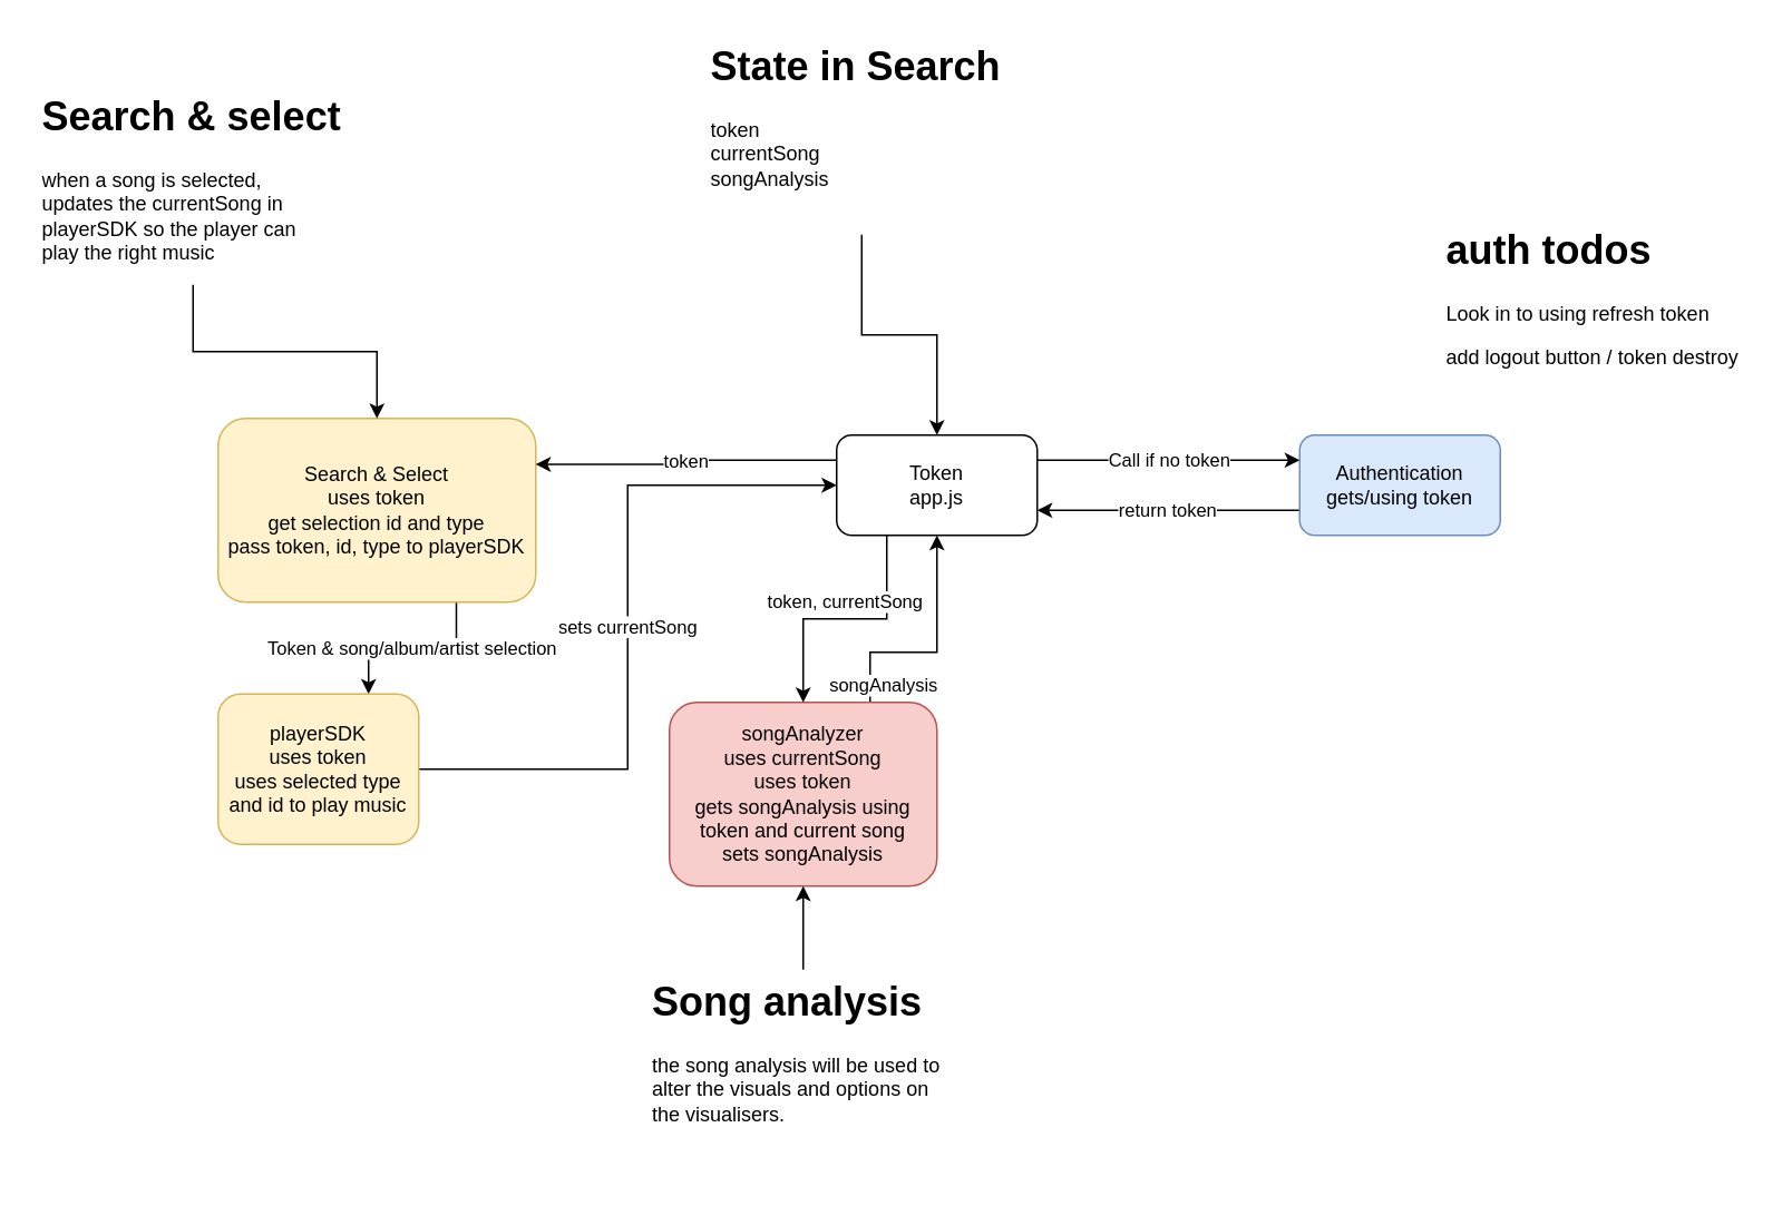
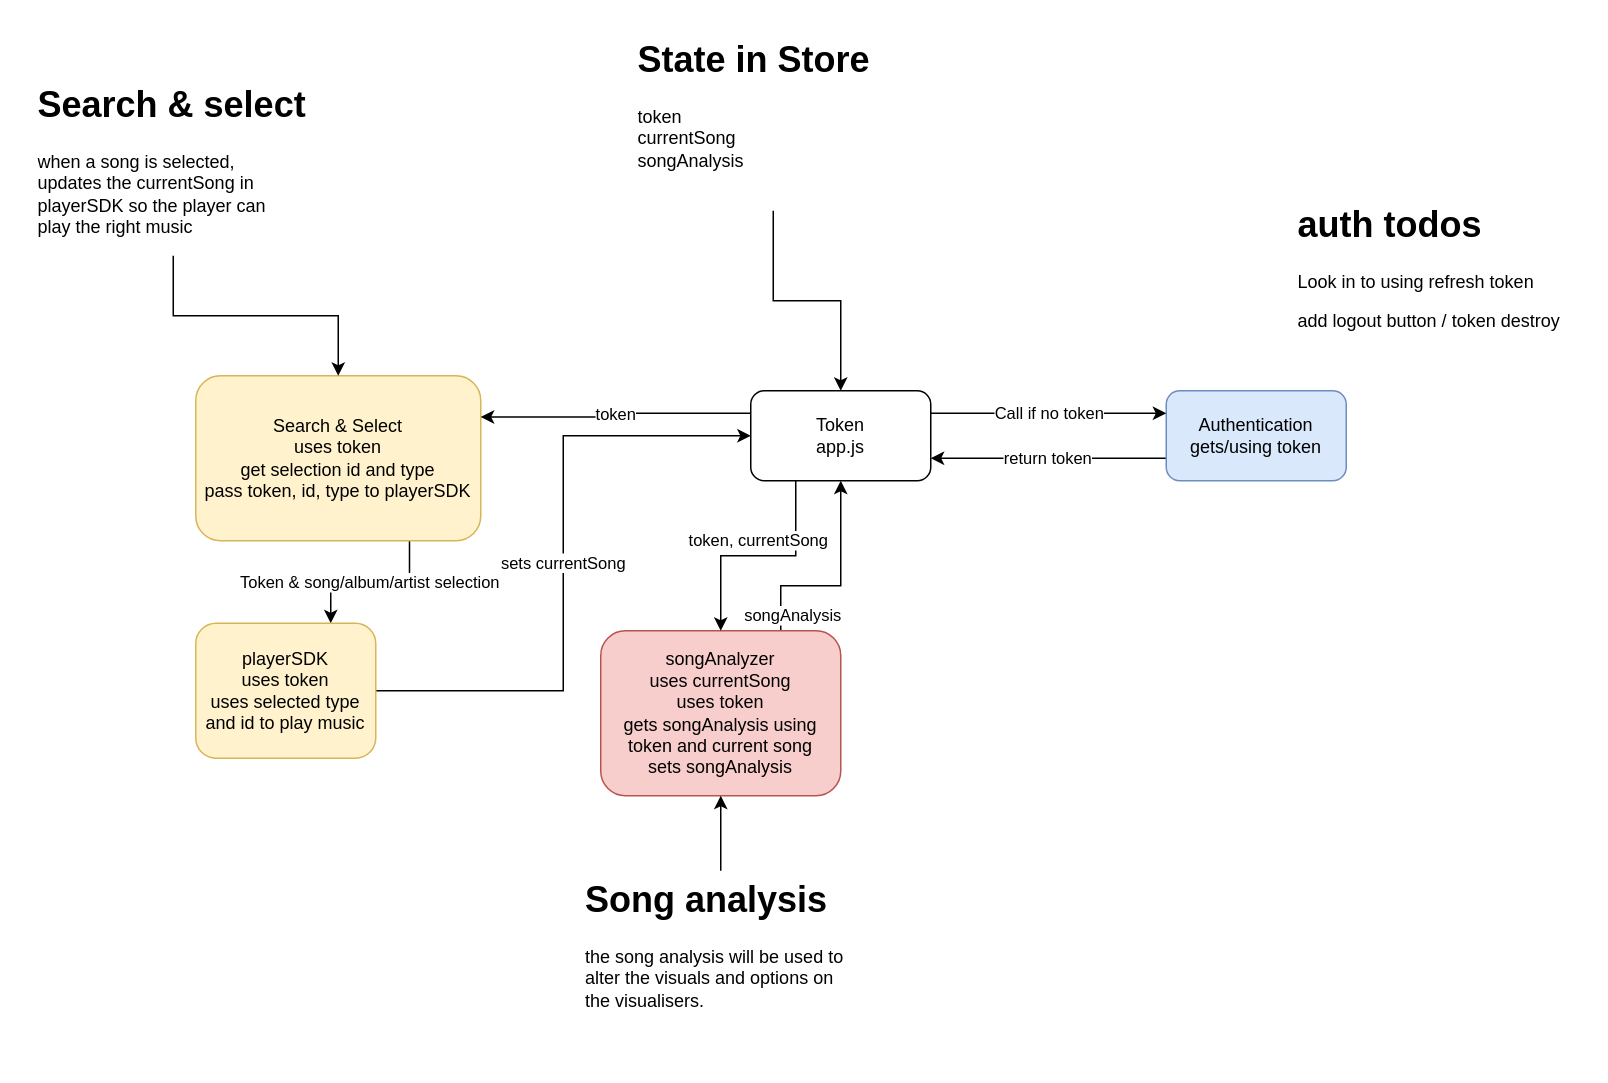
  <mxCell id="0" />
  <mxCell id="1" parent="0" />
  <mxCell id="2" style="edgeStyle=orthogonalEdgeStyle;rounded=0;orthogonalLoop=1;jettySize=auto;html=1;" parent="1" source="3" target="15" edge="1"><mxGeometry relative="1" as="geometry" /></mxCell>
- <mxCell id="3" value="&lt;h1&gt;State in Search&lt;/h1&gt;&lt;div&gt;token&lt;/div&gt;&lt;div&gt;currentSong&lt;/div&gt;&lt;div&gt;songAnalysis&lt;/div&gt;" style="text;html=1;strokeColor=none;fillColor=none;spacing=5;spacingTop=-20;whiteSpace=wrap;overflow=hidden;rounded=0;" parent="1" vertex="1"><mxGeometry x="420" y="20" width="190" height="120" as="geometry" /></mxCell>
+ <mxCell id="3" value="&lt;h1&gt;State in Store&lt;/h1&gt;&lt;div&gt;token&lt;/div&gt;&lt;div&gt;currentSong&lt;/div&gt;&lt;div&gt;songAnalysis&lt;/div&gt;" style="text;html=1;strokeColor=none;fillColor=none;spacing=5;spacingTop=-20;whiteSpace=wrap;overflow=hidden;rounded=0;" parent="1" vertex="1"><mxGeometry x="420" y="20" width="190" height="120" as="geometry" /></mxCell>
  <mxCell id="4" value="return token" style="edgeStyle=orthogonalEdgeStyle;rounded=0;orthogonalLoop=1;jettySize=auto;html=1;exitX=0;exitY=0.75;exitDx=0;exitDy=0;entryX=1;entryY=0.75;entryDx=0;entryDy=0;" parent="1" source="5" target="15" edge="1"><mxGeometry relative="1" as="geometry" /></mxCell>
  <mxCell id="5" value="Authentication&lt;br&gt;gets/using token" style="rounded=1;whiteSpace=wrap;html=1;fillColor=#dae8fc;strokeColor=#6c8ebf;" parent="1" vertex="1"><mxGeometry x="777" y="260" width="120" height="60" as="geometry" /></mxCell>
  <mxCell id="6" value="Token &amp;amp; song/album/artist selection" style="edgeStyle=orthogonalEdgeStyle;rounded=0;orthogonalLoop=1;jettySize=auto;html=1;exitX=0.75;exitY=1;exitDx=0;exitDy=0;entryX=0.75;entryY=0;entryDx=0;entryDy=0;" parent="1" source="7" target="9" edge="1"><mxGeometry relative="1" as="geometry" /></mxCell>
  <mxCell id="7" value="Search &amp;amp; Select&lt;br&gt;uses token&lt;br&gt;get selection id and type&lt;br&gt;pass token, id, type to playerSDK" style="rounded=1;whiteSpace=wrap;html=1;fillColor=#fff2cc;strokeColor=#d6b656;" parent="1" vertex="1"><mxGeometry x="130" y="250" width="190" height="110" as="geometry" /></mxCell>
  <mxCell id="8" value="sets currentSong" style="edgeStyle=orthogonalEdgeStyle;rounded=0;orthogonalLoop=1;jettySize=auto;html=1;entryX=0;entryY=0.5;entryDx=0;entryDy=0;" parent="1" source="9" target="15" edge="1"><mxGeometry relative="1" as="geometry" /></mxCell>
  <mxCell id="9" value="playerSDK&lt;br&gt;uses token&lt;br&gt;uses selected type and id to play music" style="rounded=1;whiteSpace=wrap;html=1;fillColor=#fff2cc;strokeColor=#d6b656;" parent="1" vertex="1"><mxGeometry x="130" y="415" width="120" height="90" as="geometry" /></mxCell>
  <mxCell id="10" value="songAnalysis" style="edgeStyle=orthogonalEdgeStyle;rounded=0;orthogonalLoop=1;jettySize=auto;html=1;exitX=0.75;exitY=0;exitDx=0;exitDy=0;entryX=0.5;entryY=1;entryDx=0;entryDy=0;" parent="1" source="11" target="15" edge="1"><mxGeometry x="-0.455" y="-20" relative="1" as="geometry"><Array as="points"><mxPoint x="520" y="390" /><mxPoint x="560" y="390" /></Array><mxPoint as="offset" /></mxGeometry></mxCell>
  <mxCell id="11" value="songAnalyzer&lt;br&gt;uses currentSong&lt;br&gt;uses token&lt;br&gt;gets songAnalysis using token and current song&lt;br&gt;sets songAnalysis" style="rounded=1;whiteSpace=wrap;html=1;fillColor=#f8cecc;strokeColor=#b85450;" parent="1" vertex="1"><mxGeometry x="400" y="420" width="160" height="110" as="geometry" /></mxCell>
  <mxCell id="12" value="Call if no token" style="edgeStyle=orthogonalEdgeStyle;rounded=0;orthogonalLoop=1;jettySize=auto;html=1;exitX=1;exitY=0.25;exitDx=0;exitDy=0;entryX=0;entryY=0.25;entryDx=0;entryDy=0;" parent="1" source="15" target="5" edge="1"><mxGeometry relative="1" as="geometry" /></mxCell>
  <mxCell id="13" value="token" style="edgeStyle=orthogonalEdgeStyle;rounded=0;orthogonalLoop=1;jettySize=auto;html=1;exitX=0;exitY=0.25;exitDx=0;exitDy=0;entryX=1;entryY=0.25;entryDx=0;entryDy=0;" parent="1" source="15" target="7" edge="1"><mxGeometry relative="1" as="geometry" /></mxCell>
  <mxCell id="14" value="token, currentSong" style="edgeStyle=orthogonalEdgeStyle;rounded=0;orthogonalLoop=1;jettySize=auto;html=1;exitX=0.25;exitY=1;exitDx=0;exitDy=0;entryX=0.5;entryY=0;entryDx=0;entryDy=0;" parent="1" source="15" target="11" edge="1"><mxGeometry y="-10" relative="1" as="geometry"><mxPoint x="520" y="460" as="targetPoint" /><mxPoint as="offset" /></mxGeometry></mxCell>
  <mxCell id="15" value="Token&lt;br&gt;app.js" style="rounded=1;whiteSpace=wrap;html=1;" parent="1" vertex="1"><mxGeometry x="500" y="260" width="120" height="60" as="geometry" /></mxCell>
  <mxCell id="16" style="edgeStyle=orthogonalEdgeStyle;rounded=0;orthogonalLoop=1;jettySize=auto;html=1;entryX=0.5;entryY=0;entryDx=0;entryDy=0;" parent="1" source="17" target="7" edge="1"><mxGeometry relative="1" as="geometry" /></mxCell>
  <mxCell id="17" value="&lt;h1&gt;Search &amp;amp; select&lt;/h1&gt;&lt;div&gt;when a song is selected,&lt;/div&gt;&lt;div&gt;updates the currentSong in&lt;/div&gt;&lt;div&gt;playerSDK so the player can&lt;/div&gt;&lt;div&gt;play the right music&lt;/div&gt;" style="text;html=1;strokeColor=none;fillColor=none;spacing=5;spacingTop=-20;whiteSpace=wrap;overflow=hidden;rounded=0;" parent="1" vertex="1"><mxGeometry x="20" y="50" width="190" height="120" as="geometry" /></mxCell>
  <mxCell id="18" style="edgeStyle=orthogonalEdgeStyle;rounded=0;orthogonalLoop=1;jettySize=auto;html=1;" parent="1" source="19" target="11" edge="1"><mxGeometry relative="1" as="geometry" /></mxCell>
  <mxCell id="19" value="&lt;h1&gt;Song analysis&lt;/h1&gt;&lt;div&gt;the song analysis will be used to alter the visuals and options on the visualisers.&lt;/div&gt;" style="text;html=1;strokeColor=none;fillColor=none;spacing=5;spacingTop=-20;whiteSpace=wrap;overflow=hidden;rounded=0;" parent="1" vertex="1"><mxGeometry x="385" y="580" width="190" height="120" as="geometry" /></mxCell>
  <mxCell id="20" value="&lt;h1&gt;auth todos&lt;/h1&gt;&lt;p&gt;Look in to using refresh token&lt;/p&gt;&lt;p&gt;add logout button / token destroy&lt;/p&gt;" style="text;html=1;strokeColor=none;fillColor=none;spacing=5;spacingTop=-20;whiteSpace=wrap;overflow=hidden;rounded=0;" parent="1" vertex="1"><mxGeometry x="860" y="130" width="190" height="120" as="geometry" /></mxCell>
